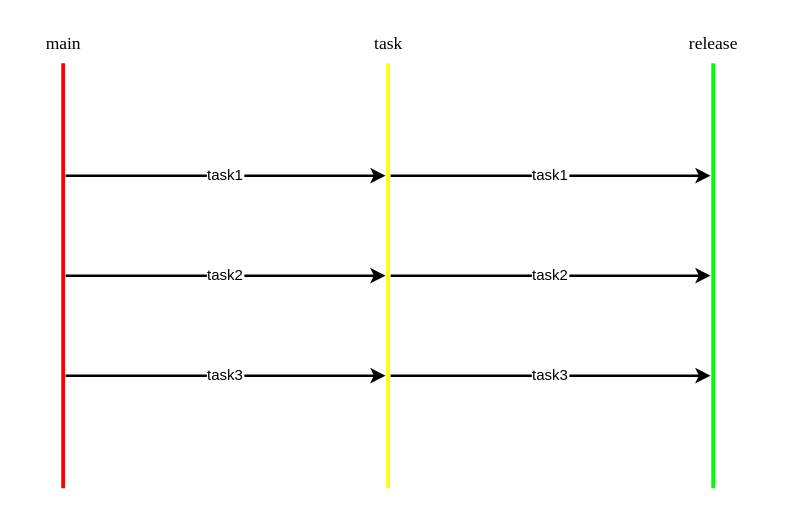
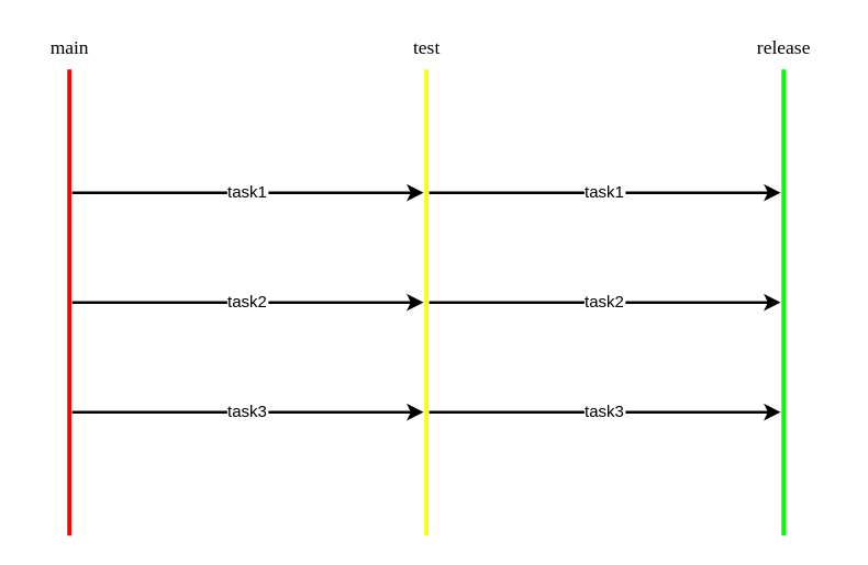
  <mxCell id="0" />
  <mxCell id="1" parent="0" />
  <mxCell id="2" value="" style="endArrow=none;html=1;strokeWidth=3;fillColor=#f8cecc;strokeColor=#FF0000;rounded=0;shadow=0;" edge="1" parent="1"><mxGeometry width="50" height="50" relative="1" as="geometry"><mxPoint x="50" y="390" as="sourcePoint" /><mxPoint x="50" y="50" as="targetPoint" /></mxGeometry></mxCell>
  <mxCell id="3" value="" style="endArrow=none;html=1;rounded=0;strokeWidth=3;fillColor=#fff2cc;strokeColor=#FFFF00;" edge="1" parent="1"><mxGeometry width="50" height="50" relative="1" as="geometry"><mxPoint x="310" y="390" as="sourcePoint" /><mxPoint x="310" y="50" as="targetPoint" /></mxGeometry></mxCell>
  <mxCell id="4" value="" style="endArrow=none;html=1;rounded=0;strokeWidth=3;strokeColor=#00FF00;" edge="1" parent="1"><mxGeometry width="50" height="50" relative="1" as="geometry"><mxPoint x="570" y="390" as="sourcePoint" /><mxPoint x="570" y="50" as="targetPoint" /></mxGeometry></mxCell>
  <mxCell id="5" value="main" style="text;html=1;align=center;verticalAlign=middle;resizable=0;points=[];autosize=1;strokeColor=none;fillColor=none;strokeWidth=1;fontSize=14;fontFamily=Lucida Console;" vertex="1" parent="1"><mxGeometry x="20" width="60" height="30" as="geometry" y="20" /></mxCell>
- <mxCell id="6" value="task" style="text;html=1;align=center;verticalAlign=middle;resizable=0;points=[];autosize=1;strokeColor=none;fillColor=none;fontSize=14;fontFamily=Lucida Console;" vertex="1" parent="1"><mxGeometry x="280" width="60" height="30" as="geometry" y="20" /></mxCell>
+ <mxCell id="6" value="test" style="text;html=1;align=center;verticalAlign=middle;resizable=0;points=[];autosize=1;strokeColor=none;fillColor=none;fontSize=14;fontFamily=Lucida Console;" vertex="1" parent="1"><mxGeometry x="280" width="60" height="30" as="geometry" y="20" /></mxCell>
  <mxCell id="7" value="release" style="text;html=1;align=center;verticalAlign=middle;resizable=0;points=[];autosize=1;strokeColor=none;fillColor=none;fontSize=14;fontFamily=Lucida Console;" vertex="1" parent="1"><mxGeometry x="530" width="80" height="30" as="geometry" y="20" /></mxCell>
  <mxCell id="8" value="" style="endArrow=classic;html=1;rounded=0;strokeWidth=2;startArrow=none;" edge="1" parent="1" source="15"><mxGeometry width="50" height="50" relative="1" as="geometry"><mxPoint x="52" y="140" as="sourcePoint" /><mxPoint x="308" y="140" as="targetPoint" /></mxGeometry></mxCell>
  <mxCell id="9" value="" style="endArrow=classic;html=1;rounded=0;strokeWidth=2;startArrow=none;" edge="1" parent="1" source="19"><mxGeometry width="50" height="50" relative="1" as="geometry"><mxPoint x="52" y="220" as="sourcePoint" /><mxPoint x="308" y="220" as="targetPoint" /></mxGeometry></mxCell>
  <mxCell id="10" value="" style="endArrow=classic;html=1;rounded=0;strokeWidth=2;startArrow=none;" edge="1" parent="1" source="21"><mxGeometry width="50" height="50" relative="1" as="geometry"><mxPoint x="52" y="300" as="sourcePoint" /><mxPoint x="308" y="300" as="targetPoint" /></mxGeometry></mxCell>
  <mxCell id="11" value="" style="endArrow=classic;html=1;rounded=0;strokeWidth=2;startArrow=none;" edge="1" parent="1" source="17"><mxGeometry width="50" height="50" relative="1" as="geometry"><mxPoint x="312" y="140" as="sourcePoint" /><mxPoint x="568" y="140" as="targetPoint" /></mxGeometry></mxCell>
  <mxCell id="12" value="" style="endArrow=classic;html=1;rounded=0;strokeWidth=2;startArrow=none;" edge="1" parent="1" source="23"><mxGeometry width="50" height="50" relative="1" as="geometry"><mxPoint x="312" y="220" as="sourcePoint" /><mxPoint x="568" y="220" as="targetPoint" /></mxGeometry></mxCell>
  <mxCell id="13" value="" style="endArrow=classic;html=1;rounded=0;strokeWidth=2;startArrow=none;" edge="1" parent="1" source="25"><mxGeometry width="50" height="50" relative="1" as="geometry"><mxPoint x="312" y="300" as="sourcePoint" /><mxPoint x="568" y="300" as="targetPoint" /></mxGeometry></mxCell>
  <mxCell id="14" value="" style="endArrow=none;html=1;rounded=0;strokeWidth=2;" edge="1" parent="1" target="15"><mxGeometry width="50" height="50" relative="1" as="geometry"><mxPoint x="52" y="140" as="sourcePoint" /><mxPoint x="308" y="140" as="targetPoint" /></mxGeometry></mxCell>
  <mxCell id="15" value="task1" style="text;html=1;strokeColor=none;fillColor=none;align=center;verticalAlign=middle;whiteSpace=wrap;rounded=0;" vertex="1" parent="1"><mxGeometry x="165" y="125" width="30" height="30" as="geometry" /></mxCell>
  <mxCell id="16" value="" style="endArrow=none;html=1;rounded=0;strokeWidth=2;" edge="1" parent="1" target="17"><mxGeometry width="50" height="50" relative="1" as="geometry"><mxPoint x="312" y="140" as="sourcePoint" /><mxPoint x="568" y="140" as="targetPoint" /></mxGeometry></mxCell>
  <mxCell id="17" value="task1" style="text;html=1;strokeColor=none;fillColor=none;align=center;verticalAlign=middle;whiteSpace=wrap;rounded=0;" vertex="1" parent="1"><mxGeometry x="425" y="125" width="30" height="30" as="geometry" /></mxCell>
  <mxCell id="18" value="" style="endArrow=none;html=1;rounded=0;strokeWidth=2;" edge="1" parent="1" target="19"><mxGeometry width="50" height="50" relative="1" as="geometry"><mxPoint x="52" y="220" as="sourcePoint" /><mxPoint x="308" y="220" as="targetPoint" /></mxGeometry></mxCell>
  <mxCell id="19" value="task2" style="text;html=1;strokeColor=none;fillColor=none;align=center;verticalAlign=middle;whiteSpace=wrap;rounded=0;" vertex="1" parent="1"><mxGeometry x="165" y="205" width="30" height="30" as="geometry" /></mxCell>
  <mxCell id="20" value="" style="endArrow=none;html=1;rounded=0;strokeWidth=2;" edge="1" parent="1" target="21"><mxGeometry width="50" height="50" relative="1" as="geometry"><mxPoint x="52" y="300" as="sourcePoint" /><mxPoint x="308" y="300" as="targetPoint" /></mxGeometry></mxCell>
  <mxCell id="21" value="task3" style="text;html=1;strokeColor=none;fillColor=none;align=center;verticalAlign=middle;whiteSpace=wrap;rounded=0;" vertex="1" parent="1"><mxGeometry x="165" y="290" width="30" height="20" as="geometry" /></mxCell>
  <mxCell id="22" value="" style="endArrow=none;html=1;rounded=0;strokeWidth=2;" edge="1" parent="1" target="23"><mxGeometry width="50" height="50" relative="1" as="geometry"><mxPoint x="312" y="220" as="sourcePoint" /><mxPoint x="568" y="220" as="targetPoint" /></mxGeometry></mxCell>
  <mxCell id="23" value="task2" style="text;html=1;strokeColor=none;fillColor=none;align=center;verticalAlign=middle;whiteSpace=wrap;rounded=0;" vertex="1" parent="1"><mxGeometry x="425" y="205" width="30" height="30" as="geometry" /></mxCell>
  <mxCell id="24" value="" style="endArrow=none;html=1;rounded=0;strokeWidth=2;" edge="1" parent="1" target="25"><mxGeometry width="50" height="50" relative="1" as="geometry"><mxPoint x="312" y="300" as="sourcePoint" /><mxPoint x="568" y="300" as="targetPoint" /></mxGeometry></mxCell>
  <mxCell id="25" value="task3" style="text;html=1;strokeColor=none;fillColor=none;align=center;verticalAlign=middle;whiteSpace=wrap;rounded=0;" vertex="1" parent="1"><mxGeometry x="425" y="285" width="30" height="30" as="geometry" /></mxCell>
